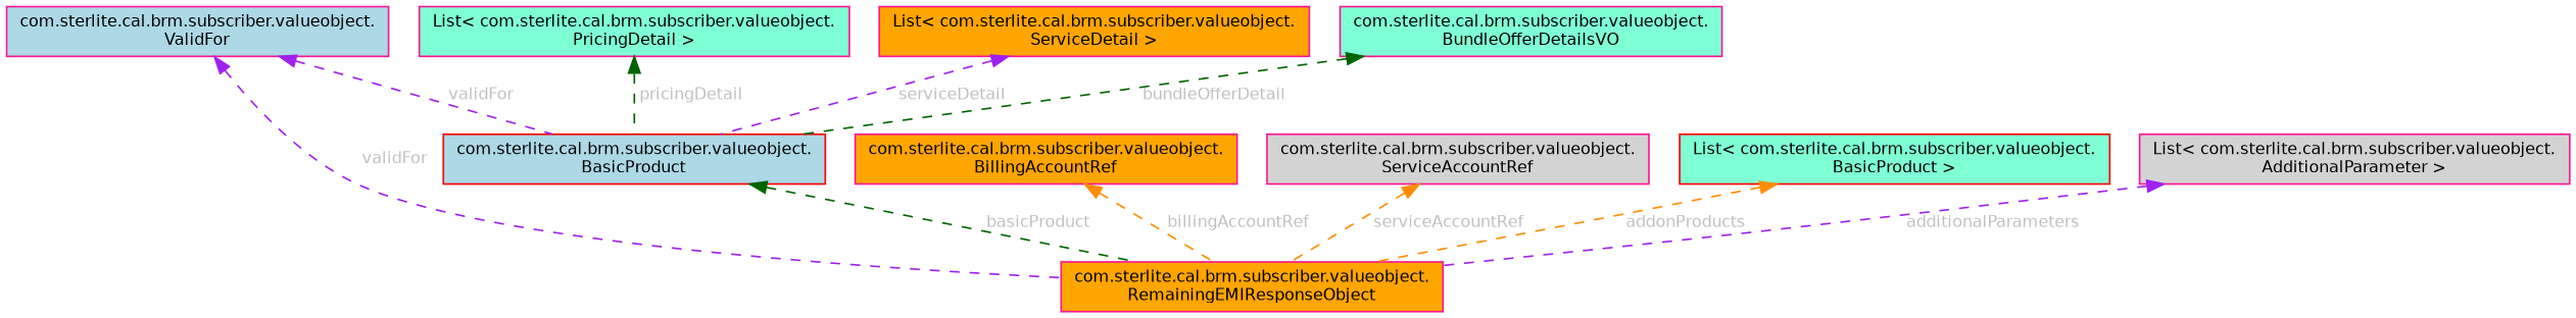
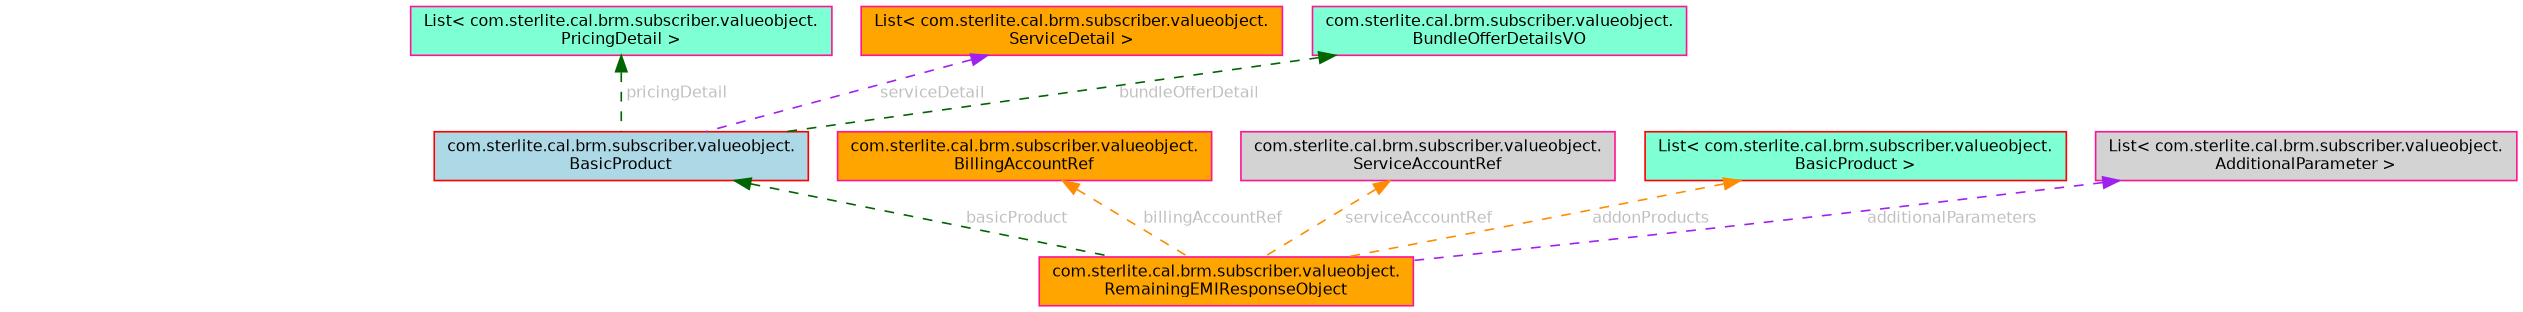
  digraph {
    rankdir=TB
    node [color=deeppink fillcolor=orange fontname=Helvetica fontsize=10 shape=box style=filled]
    edge [color=purple dir=back fontcolor=grey fontname=Helvetica fontsize=10 labelfontname=Helvetica labelfontsize=10 style=dashed]
    n1 [fontcolor=black height=0.2 label="com.sterlite.cal.brm.subscriber.valueobject.\lRemainingEMIResponseObject" width=0.4]
-   n2 [fillcolor=lightblue height=0.2 label="com.sterlite.cal.brm.subscriber.valueobject.\lValidFor" width=0.4]
    n3 [color=red fillcolor=lightblue height=0.2 label="com.sterlite.cal.brm.subscriber.valueobject.\lBasicProduct" width=0.4]
    n4 [height=0.2 label="com.sterlite.cal.brm.subscriber.valueobject.\lBillingAccountRef" width=0.4]
    n5 [fillcolor=lightgrey height=0.2 label="com.sterlite.cal.brm.subscriber.valueobject.\lServiceAccountRef" width=0.4]
    n6 [fillcolor=aquamarine height=0.2 label="List\< com.sterlite.cal.brm.subscriber.valueobject.\lPricingDetail \>" width=0.4]
    n7 [height=0.2 label="List\< com.sterlite.cal.brm.subscriber.valueobject.\lServiceDetail \>" width=0.4]
    n8 [fillcolor=aquamarine height=0.2 label="com.sterlite.cal.brm.subscriber.valueobject.\lBundleOfferDetailsVO" width=0.4]
    n9 [color=red fillcolor=aquamarine height=0.2 label="List\< com.sterlite.cal.brm.subscriber.valueobject.\lBasicProduct \>" width=0.4]
    n10 [fillcolor=lightgrey height=0.2 label="List\< com.sterlite.cal.brm.subscriber.valueobject.\lAdditionalParameter \>" width=0.4]
-   n2 -> n1 [label=" validFor"]
-   n2 -> n3 [label=" validFor"]
    n3 -> n1 [color=darkgreen label=" basicProduct"]
    n4 -> n1 [color=darkorange label=" billingAccountRef"]
    n5 -> n1 [color=darkorange label=" serviceAccountRef"]
    n6 -> n3 [color=darkgreen label=" pricingDetail"]
    n7 -> n3 [label=" serviceDetail"]
    n8 -> n3 [color=darkgreen label=" bundleOfferDetail"]
    n9 -> n1 [color=darkorange label=" addonProducts"]
    n10 -> n1 [label=" additionalParameters"]
  }
